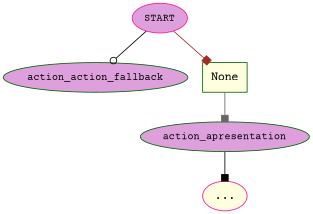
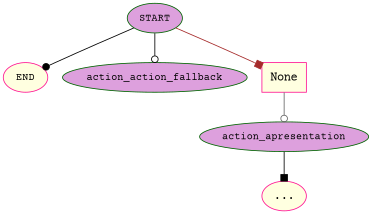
  digraph {
    fontname="Courier Prime"
    node [color=deeppink fillcolor=plum fontname="Courier Prime" fontsize=12 style=filled]
    edge [arrowhead=odot color=black fontname="Courier Prime"]
-   n1 [label=START]
+   n1 [color=darkgreen label=START]
+   n2 [fillcolor=lightyellow label=END]
    n3 [color=darkgreen label=action_action_fallback]
-   n4 [color=darkgreen fillcolor=lightyellow label=None shape=rect fontsize=""]
+   n4 [fillcolor=lightyellow label=None shape=rect fontsize=""]
    n5 [color=darkgreen label=action_apresentation]
    n6 [fillcolor=lightyellow label="..." fontsize=""]
+   n1 -> n2 [arrowhead=dot]
    n1 -> n3
    n1 -> n4 [arrowhead=box color=brown]
-   n4 -> n5 [arrowhead=box color=gray40]
+   n4 -> n5 [color=gray40]
    n5 -> n6 [arrowhead=box]
  }
